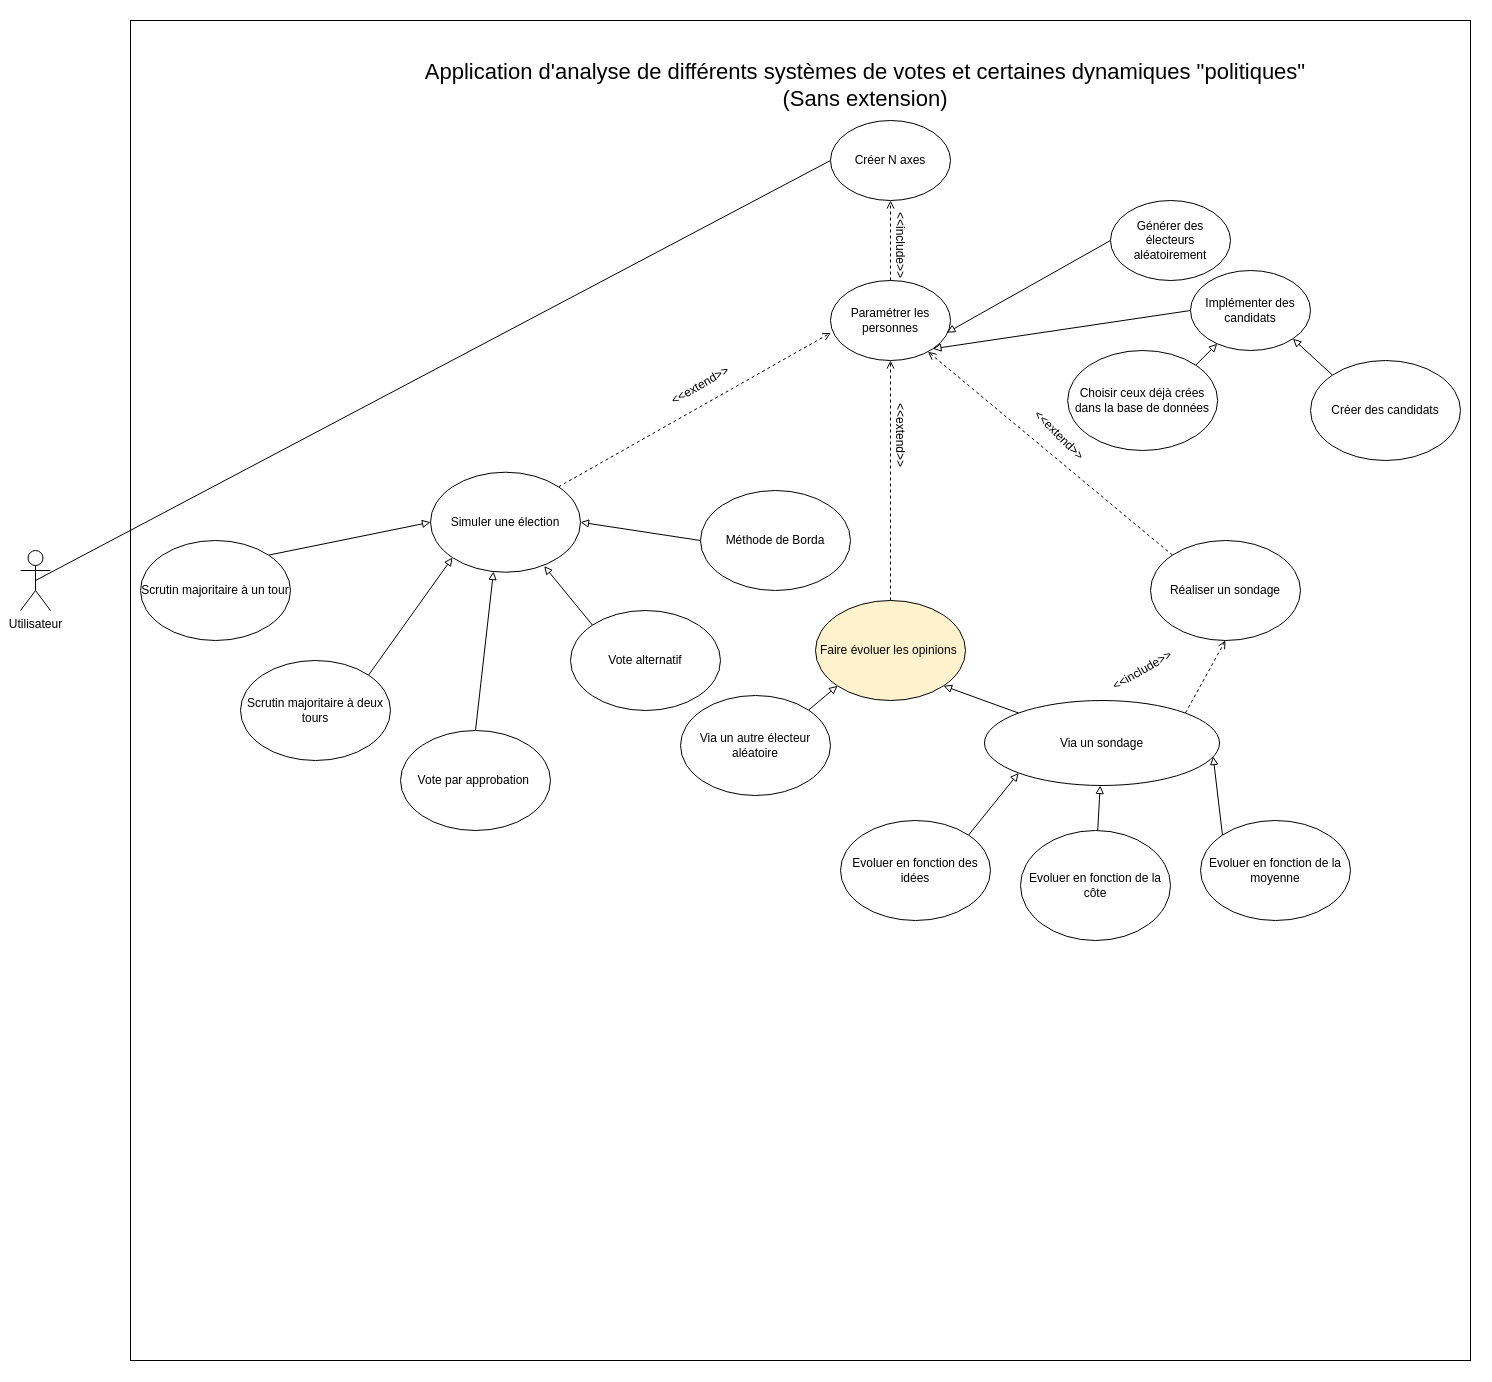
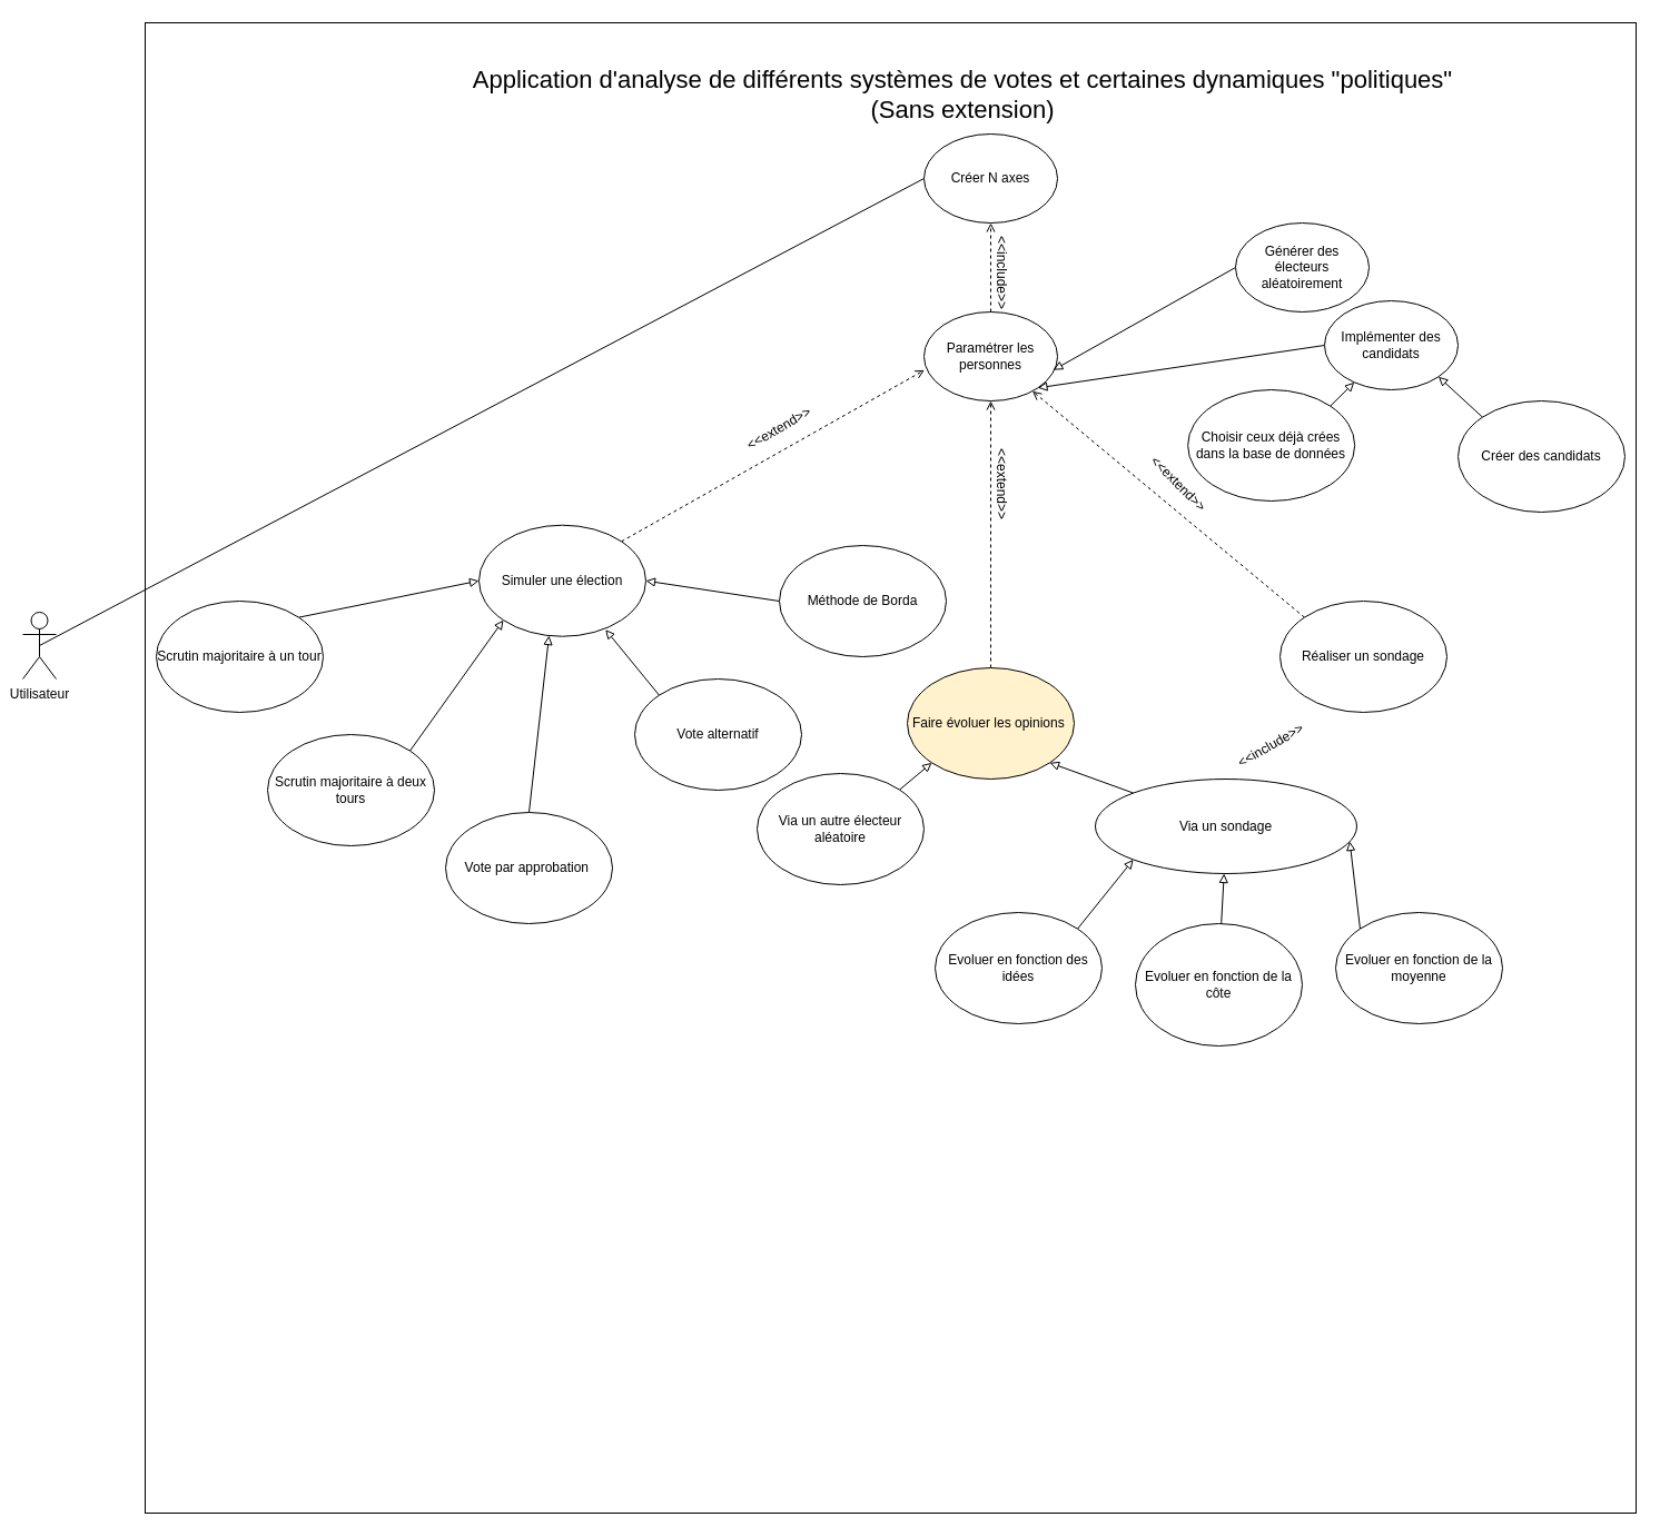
  <mxCell id="0" />
  <mxCell id="1" parent="0" />
  <mxCell id="2" value="" style="whiteSpace=wrap;html=1;aspect=fixed;" parent="1" vertex="1"><mxGeometry x="130" y="20" width="1340" height="1340" as="geometry" /></mxCell>
  <mxCell id="3" style="edgeStyle=none;rounded=0;orthogonalLoop=1;jettySize=auto;html=1;exitX=0.5;exitY=0.5;exitDx=0;exitDy=0;exitPerimeter=0;endArrow=none;endFill=0;entryX=0;entryY=0.5;entryDx=0;entryDy=0;" parent="1" source="4" target="7" edge="1"><mxGeometry relative="1" as="geometry"><mxPoint x="590" y="340" as="targetPoint" /></mxGeometry></mxCell>
  <mxCell id="4" value="Utilisateur" style="shape=umlActor;verticalLabelPosition=bottom;verticalAlign=top;html=1;outlineConnect=0;" parent="1" vertex="1"><mxGeometry x="20" y="550" width="30" height="60" as="geometry" /></mxCell>
  <mxCell id="5" style="edgeStyle=none;rounded=0;orthogonalLoop=1;jettySize=auto;html=1;exitX=0.5;exitY=0;exitDx=0;exitDy=0;entryX=0.5;entryY=1;entryDx=0;entryDy=0;endArrow=open;endFill=0;dashed=1;" parent="1" source="6" target="7" edge="1"><mxGeometry relative="1" as="geometry" /></mxCell>
  <mxCell id="6" value="Paramétrer les personnes" style="ellipse;whiteSpace=wrap;html=1;" parent="1" vertex="1"><mxGeometry x="830" y="280" width="120" height="80" as="geometry" /></mxCell>
  <mxCell id="7" value="Créer N axes" style="ellipse;whiteSpace=wrap;html=1;" parent="1" vertex="1"><mxGeometry x="830" y="120" width="120" height="80" as="geometry" /></mxCell>
  <mxCell id="8" style="edgeStyle=none;rounded=0;orthogonalLoop=1;jettySize=auto;html=1;exitX=0;exitY=0.5;exitDx=0;exitDy=0;entryX=0.97;entryY=0.652;entryDx=0;entryDy=0;entryPerimeter=0;endArrow=block;endFill=0;" parent="1" source="9" target="6" edge="1"><mxGeometry relative="1" as="geometry" /></mxCell>
  <mxCell id="9" value="Générer des électeurs aléatoirement" style="ellipse;whiteSpace=wrap;html=1;" parent="1" vertex="1"><mxGeometry x="1110" y="200" width="120" height="80" as="geometry" /></mxCell>
  <mxCell id="10" style="edgeStyle=none;rounded=0;orthogonalLoop=1;jettySize=auto;html=1;exitX=0;exitY=0.5;exitDx=0;exitDy=0;endArrow=block;endFill=0;entryX=1;entryY=1;entryDx=0;entryDy=0;" parent="1" source="11" target="6" edge="1"><mxGeometry relative="1" as="geometry"><mxPoint x="930" y="340" as="targetPoint" /></mxGeometry></mxCell>
  <mxCell id="11" value="Implémenter des candidats" style="ellipse;whiteSpace=wrap;html=1;" parent="1" vertex="1"><mxGeometry x="1190" y="270" width="120" height="80" as="geometry" /></mxCell>
  <mxCell id="12" style="edgeStyle=none;rounded=0;orthogonalLoop=1;jettySize=auto;html=1;exitX=1;exitY=0;exitDx=0;exitDy=0;endArrow=block;endFill=0;" parent="1" source="13" target="11" edge="1"><mxGeometry relative="1" as="geometry" /></mxCell>
  <mxCell id="13" value="Choisir ceux déjà crées dans la base de données" style="ellipse;whiteSpace=wrap;html=1;" parent="1" vertex="1"><mxGeometry x="1067.16" y="350" width="150" height="100" as="geometry" /></mxCell>
  <mxCell id="14" style="edgeStyle=none;rounded=0;orthogonalLoop=1;jettySize=auto;html=1;exitX=0;exitY=0;exitDx=0;exitDy=0;entryX=1;entryY=1;entryDx=0;entryDy=0;endArrow=block;endFill=0;" parent="1" source="15" target="11" edge="1"><mxGeometry relative="1" as="geometry" /></mxCell>
  <mxCell id="15" value="Créer des candidats" style="ellipse;whiteSpace=wrap;html=1;" parent="1" vertex="1"><mxGeometry x="1310" y="360" width="150" height="100" as="geometry" /></mxCell>
  <mxCell id="16" value="&amp;lt;&amp;lt;include&amp;gt;&amp;gt;" style="text;html=1;strokeColor=none;fillColor=none;align=center;verticalAlign=middle;whiteSpace=wrap;rounded=0;rotation=90;" parent="1" vertex="1"><mxGeometry x="870" y="230" width="60" height="30" as="geometry" /></mxCell>
  <mxCell id="17" style="edgeStyle=none;rounded=0;orthogonalLoop=1;jettySize=auto;html=1;exitX=0.5;exitY=0;exitDx=0;exitDy=0;entryX=0.5;entryY=1;entryDx=0;entryDy=0;dashed=1;endArrow=open;endFill=0;" parent="1" source="18" target="6" edge="1"><mxGeometry relative="1" as="geometry" /></mxCell>
  <mxCell id="18" value="Faire évoluer les opinions&amp;nbsp;" style="ellipse;whiteSpace=wrap;html=1;fillColor=#fff2cc;" parent="1" vertex="1"><mxGeometry x="815" y="600" width="150" height="100" as="geometry" /></mxCell>
  <mxCell id="19" style="edgeStyle=none;rounded=0;orthogonalLoop=1;jettySize=auto;html=1;exitX=1;exitY=0;exitDx=0;exitDy=0;entryX=0;entryY=1;entryDx=0;entryDy=0;endArrow=block;endFill=0;" parent="1" source="20" target="18" edge="1"><mxGeometry relative="1" as="geometry" /></mxCell>
  <mxCell id="20" value="Via un autre électeur aléatoire" style="ellipse;whiteSpace=wrap;html=1;" parent="1" vertex="1"><mxGeometry x="680" y="695" width="150" height="100" as="geometry" /></mxCell>
  <mxCell id="21" style="edgeStyle=none;rounded=0;orthogonalLoop=1;jettySize=auto;html=1;exitX=0;exitY=0;exitDx=0;exitDy=0;entryX=1;entryY=1;entryDx=0;entryDy=0;endArrow=block;endFill=0;" parent="1" source="22" target="18" edge="1"><mxGeometry relative="1" as="geometry" /></mxCell>
  <mxCell id="22" value="Via un sondage" style="ellipse;whiteSpace=wrap;html=1;" parent="1" vertex="1"><mxGeometry x="984" y="700" width="235" height="85" as="geometry" /></mxCell>
  <mxCell id="23" style="edgeStyle=none;rounded=0;orthogonalLoop=1;jettySize=auto;html=1;exitX=1;exitY=0;exitDx=0;exitDy=0;entryX=0;entryY=1;entryDx=0;entryDy=0;endArrow=block;endFill=0;" parent="1" source="24" target="22" edge="1"><mxGeometry relative="1" as="geometry" /></mxCell>
  <mxCell id="24" value="Evoluer en fonction des idées" style="ellipse;whiteSpace=wrap;html=1;" parent="1" vertex="1"><mxGeometry x="840" y="820" width="150" height="100" as="geometry" /></mxCell>
  <mxCell id="25" value="" style="edgeStyle=none;rounded=0;orthogonalLoop=1;jettySize=auto;html=1;endArrow=block;endFill=0;" parent="1" source="26" target="22" edge="1"><mxGeometry relative="1" as="geometry" /></mxCell>
  <mxCell id="26" value="Evoluer en fonction de la côte" style="ellipse;whiteSpace=wrap;html=1;" parent="1" vertex="1"><mxGeometry x="1020" y="830" width="150" height="110" as="geometry" /></mxCell>
  <mxCell id="27" style="edgeStyle=none;rounded=0;orthogonalLoop=1;jettySize=auto;html=1;exitX=0;exitY=0;exitDx=0;exitDy=0;entryX=0.973;entryY=0.659;entryDx=0;entryDy=0;entryPerimeter=0;endArrow=block;endFill=0;" parent="1" source="28" target="22" edge="1"><mxGeometry relative="1" as="geometry" /></mxCell>
  <mxCell id="28" value="Evoluer en fonction de la moyenne" style="ellipse;whiteSpace=wrap;html=1;" parent="1" vertex="1"><mxGeometry x="1200" y="820" width="150" height="100" as="geometry" /></mxCell>
  <mxCell id="29" value="&amp;lt;&amp;lt;extend&amp;gt;&amp;gt;" style="text;html=1;strokeColor=none;fillColor=none;align=center;verticalAlign=middle;whiteSpace=wrap;rounded=0;rotation=90;" parent="1" vertex="1"><mxGeometry x="870" y="420" width="60" height="30" as="geometry" /></mxCell>
  <mxCell id="30" style="edgeStyle=none;rounded=0;orthogonalLoop=1;jettySize=auto;html=1;exitX=1;exitY=0;exitDx=0;exitDy=0;entryX=0.003;entryY=0.654;entryDx=0;entryDy=0;endArrow=open;endFill=0;dashed=1;entryPerimeter=0;" parent="1" source="31" target="6" edge="1"><mxGeometry relative="1" as="geometry"><mxPoint x="707.574" y="320.004" as="targetPoint" /></mxGeometry></mxCell>
  <mxCell id="31" value="Simuler une élection" style="ellipse;whiteSpace=wrap;html=1;" parent="1" vertex="1"><mxGeometry x="430" y="471.72" width="150" height="100" as="geometry" /></mxCell>
  <mxCell id="32" style="edgeStyle=none;rounded=0;orthogonalLoop=1;jettySize=auto;html=1;exitX=1;exitY=0;exitDx=0;exitDy=0;entryX=0;entryY=0.5;entryDx=0;entryDy=0;endArrow=block;endFill=0;" parent="1" source="33" target="31" edge="1"><mxGeometry relative="1" as="geometry" /></mxCell>
  <mxCell id="33" value="Scrutin majoritaire à un tour" style="ellipse;whiteSpace=wrap;html=1;" parent="1" vertex="1"><mxGeometry x="140" y="540" width="150" height="100" as="geometry" /></mxCell>
  <mxCell id="34" value="&amp;lt;&amp;lt;extend&amp;gt;&amp;gt;" style="text;html=1;strokeColor=none;fillColor=none;align=center;verticalAlign=middle;whiteSpace=wrap;rounded=0;rotation=-30;" parent="1" vertex="1"><mxGeometry x="670" y="370" width="60" height="30" as="geometry" /></mxCell>
  <mxCell id="35" style="edgeStyle=none;rounded=0;orthogonalLoop=1;jettySize=auto;html=1;exitX=1;exitY=0;exitDx=0;exitDy=0;entryX=0;entryY=1;entryDx=0;entryDy=0;endArrow=block;endFill=0;" parent="1" source="36" target="31" edge="1"><mxGeometry relative="1" as="geometry" /></mxCell>
  <mxCell id="36" value="Scrutin majoritaire à deux tours" style="ellipse;whiteSpace=wrap;html=1;" parent="1" vertex="1"><mxGeometry x="240" y="660" width="150" height="100" as="geometry" /></mxCell>
  <mxCell id="37" style="edgeStyle=none;rounded=0;orthogonalLoop=1;jettySize=auto;html=1;exitX=0.5;exitY=0;exitDx=0;exitDy=0;entryX=0.42;entryY=0.993;entryDx=0;entryDy=0;entryPerimeter=0;endArrow=block;endFill=0;" parent="1" source="38" target="31" edge="1"><mxGeometry relative="1" as="geometry" /></mxCell>
  <mxCell id="38" value="Vote par approbation&amp;nbsp;" style="ellipse;whiteSpace=wrap;html=1;" parent="1" vertex="1"><mxGeometry x="400" y="730" width="150" height="100" as="geometry" /></mxCell>
  <mxCell id="39" style="edgeStyle=none;rounded=0;orthogonalLoop=1;jettySize=auto;html=1;exitX=0;exitY=0;exitDx=0;exitDy=0;entryX=0.758;entryY=0.939;entryDx=0;entryDy=0;entryPerimeter=0;endArrow=block;endFill=0;" parent="1" source="40" target="31" edge="1"><mxGeometry relative="1" as="geometry" /></mxCell>
  <mxCell id="40" value="Vote alternatif" style="ellipse;whiteSpace=wrap;html=1;" parent="1" vertex="1"><mxGeometry x="570" y="610" width="150" height="100" as="geometry" /></mxCell>
  <mxCell id="41" style="edgeStyle=none;rounded=0;orthogonalLoop=1;jettySize=auto;html=1;exitX=0;exitY=0.5;exitDx=0;exitDy=0;entryX=1;entryY=0.5;entryDx=0;entryDy=0;endArrow=block;endFill=0;" parent="1" source="42" target="31" edge="1"><mxGeometry relative="1" as="geometry" /></mxCell>
  <mxCell id="42" value="Méthode de Borda" style="ellipse;whiteSpace=wrap;html=1;" parent="1" vertex="1"><mxGeometry x="700" y="490" width="150" height="100" as="geometry" /></mxCell>
  <mxCell id="43" value="&lt;font style=&quot;font-size: 22px&quot;&gt;Application d'analyse de différents systèmes de votes et certaines dynamiques &quot;politiques&quot;&lt;br&gt;(Sans extension)&lt;br&gt;&lt;/font&gt;" style="text;html=1;strokeColor=none;fillColor=none;align=center;verticalAlign=middle;whiteSpace=wrap;rounded=0;" parent="1" vertex="1"><mxGeometry x="310" y="70" width="1110" height="30" as="geometry" /></mxCell>
  <mxCell id="44" style="edgeStyle=none;rounded=0;orthogonalLoop=1;jettySize=auto;html=1;exitX=0;exitY=0;exitDx=0;exitDy=0;fontSize=22;endArrow=open;endFill=0;dashed=1;" parent="1" source="45" target="6" edge="1"><mxGeometry relative="1" as="geometry" /></mxCell>
  <mxCell id="45" value="Réaliser un sondage" style="ellipse;whiteSpace=wrap;html=1;" parent="1" vertex="1"><mxGeometry x="1150" y="540" width="150" height="100" as="geometry" /></mxCell>
  <mxCell id="46" value="&amp;lt;&amp;lt;extend&amp;gt;&amp;gt;" style="text;html=1;strokeColor=none;fillColor=none;align=center;verticalAlign=middle;whiteSpace=wrap;rounded=0;rotation=45;" parent="1" vertex="1"><mxGeometry x="1029" y="420" width="60" height="30" as="geometry" /></mxCell>
  <mxCell id="47" value="&amp;lt;&amp;lt;include&amp;gt;&amp;gt;" style="text;html=1;strokeColor=none;fillColor=none;align=center;verticalAlign=middle;whiteSpace=wrap;rounded=0;rotation=-30;" parent="1" vertex="1"><mxGeometry x="1114.33" y="660" width="55.67" height="20" as="geometry" /></mxCell>
- <mxCell id="48" style="edgeStyle=none;rounded=0;orthogonalLoop=1;jettySize=auto;html=1;exitX=1;exitY=0;exitDx=0;exitDy=0;entryX=0.5;entryY=1;entryDx=0;entryDy=0;endArrow=open;endFill=0;dashed=1;" parent="1" source="22" target="45" edge="1"><mxGeometry relative="1" as="geometry"><mxPoint x="1120.003" y="754.045" as="sourcePoint" /><mxPoint x="1392.33" y="600" as="targetPoint" /></mxGeometry></mxCell>
